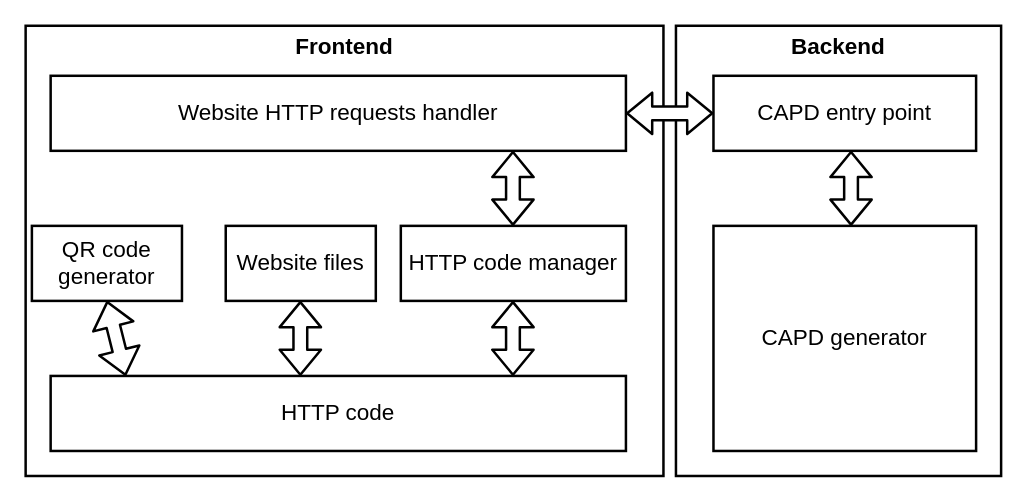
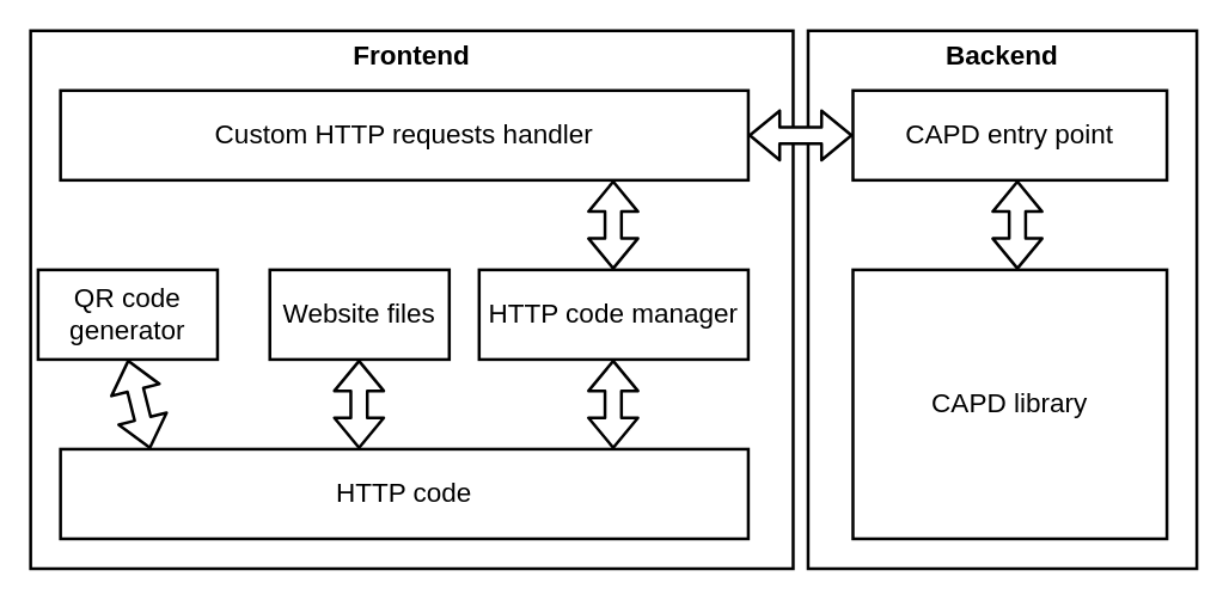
  <mxCell id="0" />
  <mxCell id="1" parent="0" />
  <mxCell id="2" value="Frontend" style="rounded=0;whiteSpace=wrap;html=1;verticalAlign=top;fillColor=none;fontStyle=1;fontSize=18;strokeWidth=2;" parent="1" vertex="1"><mxGeometry x="20" y="20" width="510" height="360" as="geometry" /></mxCell>
  <mxCell id="3" value="Backend" style="rounded=0;whiteSpace=wrap;html=1;verticalAlign=top;fillColor=none;fontStyle=1;fontSize=18;strokeWidth=2;" parent="1" vertex="1"><mxGeometry x="540" y="20" width="260" height="360" as="geometry" /></mxCell>
  <mxCell id="4" value="HTTP code" style="rounded=0;whiteSpace=wrap;html=1;fillColor=none;fontSize=18;strokeWidth=2;" parent="1" vertex="1"><mxGeometry x="40" y="300" width="460" height="60" as="geometry" /></mxCell>
  <mxCell id="5" value="CAPD entry point" style="rounded=0;whiteSpace=wrap;html=1;fillColor=none;fontSize=18;strokeWidth=2;" parent="1" vertex="1"><mxGeometry x="570" y="60" width="210" height="60" as="geometry" /></mxCell>
- <mxCell id="6" value="CAPD generator" style="rounded=0;whiteSpace=wrap;html=1;fillColor=none;fontSize=18;strokeWidth=2;" parent="1" vertex="1"><mxGeometry x="570" y="180" width="210" height="180" as="geometry" /></mxCell>
+ <mxCell id="6" value="CAPD library" style="rounded=0;whiteSpace=wrap;html=1;fillColor=none;fontSize=18;strokeWidth=2;" parent="1" vertex="1"><mxGeometry x="570" y="180" width="210" height="180" as="geometry" /></mxCell>
  <mxCell id="7" value="" style="shape=flexArrow;endArrow=classic;startArrow=classic;html=1;entryX=0;entryY=0.5;entryDx=0;entryDy=0;exitX=1;exitY=0.5;exitDx=0;exitDy=0;fillColor=#ffffff;fontSize=18;strokeWidth=2;" parent="1" source="9" target="5" edge="1"><mxGeometry width="100" height="100" relative="1" as="geometry"><mxPoint x="490" y="310" as="sourcePoint" /><mxPoint x="590" y="210" as="targetPoint" /></mxGeometry></mxCell>
  <mxCell id="8" value="Website files" style="rounded=0;whiteSpace=wrap;html=1;fillColor=none;fontSize=18;strokeWidth=2;" parent="1" vertex="1"><mxGeometry x="180" y="180" width="120" height="60" as="geometry" /></mxCell>
- <mxCell id="9" value="Website HTTP requests handler" style="rounded=0;whiteSpace=wrap;html=1;fillColor=none;fontSize=18;strokeWidth=2;" parent="1" vertex="1"><mxGeometry x="40" y="60" width="460" height="60" as="geometry" /></mxCell>
+ <mxCell id="9" value="Custom HTTP requests handler" style="rounded=0;whiteSpace=wrap;html=1;fillColor=none;fontSize=18;strokeWidth=2;" parent="1" vertex="1"><mxGeometry x="40" y="60" width="460" height="60" as="geometry" /></mxCell>
  <mxCell id="10" value="QR code generator" style="rounded=0;whiteSpace=wrap;html=1;fillColor=none;fontSize=18;strokeWidth=2;" parent="1" vertex="1"><mxGeometry x="25" y="180" width="120" height="60" as="geometry" /></mxCell>
  <mxCell id="11" value="HTTP code manager" style="rounded=0;whiteSpace=wrap;html=1;fillColor=none;fontSize=18;strokeWidth=2;" parent="1" vertex="1"><mxGeometry x="320" y="180" width="180" height="60" as="geometry" /></mxCell>
  <mxCell id="12" value="" style="shape=flexArrow;endArrow=classic;startArrow=classic;html=1;exitX=0.5;exitY=1;exitDx=0;exitDy=0;fillColor=#ffffff;fontSize=18;strokeWidth=2;" parent="1" source="10" edge="1"><mxGeometry width="100" height="100" relative="1" as="geometry"><mxPoint x="500" y="110" as="sourcePoint" /><mxPoint x="100" y="300" as="targetPoint" /></mxGeometry></mxCell>
  <mxCell id="13" value="" style="shape=flexArrow;endArrow=classic;startArrow=classic;html=1;exitX=0.5;exitY=1;exitDx=0;exitDy=0;fillColor=#ffffff;fontSize=18;strokeWidth=2;" parent="1" edge="1"><mxGeometry width="100" height="100" relative="1" as="geometry"><mxPoint x="239.66" y="240" as="sourcePoint" /><mxPoint x="239.66" y="300" as="targetPoint" /></mxGeometry></mxCell>
  <mxCell id="14" value="" style="shape=flexArrow;endArrow=classic;startArrow=classic;html=1;exitX=0.5;exitY=1;exitDx=0;exitDy=0;fillColor=#ffffff;fontSize=18;strokeWidth=2;" parent="1" edge="1"><mxGeometry width="100" height="100" relative="1" as="geometry"><mxPoint x="409.66" y="240" as="sourcePoint" /><mxPoint x="409.66" y="300" as="targetPoint" /></mxGeometry></mxCell>
  <mxCell id="15" value="" style="shape=flexArrow;endArrow=classic;startArrow=classic;html=1;exitX=0.5;exitY=1;exitDx=0;exitDy=0;fillColor=#ffffff;fontSize=18;strokeWidth=2;" parent="1" edge="1"><mxGeometry width="100" height="100" relative="1" as="geometry"><mxPoint x="409.66" y="120" as="sourcePoint" /><mxPoint x="409.66" y="180" as="targetPoint" /></mxGeometry></mxCell>
  <mxCell id="16" value="" style="shape=flexArrow;endArrow=classic;startArrow=classic;html=1;exitX=0.5;exitY=1;exitDx=0;exitDy=0;fillColor=#ffffff;fontSize=18;strokeWidth=2;" parent="1" edge="1"><mxGeometry width="100" height="100" relative="1" as="geometry"><mxPoint x="680" y="120" as="sourcePoint" /><mxPoint x="680" y="180" as="targetPoint" /></mxGeometry></mxCell>
